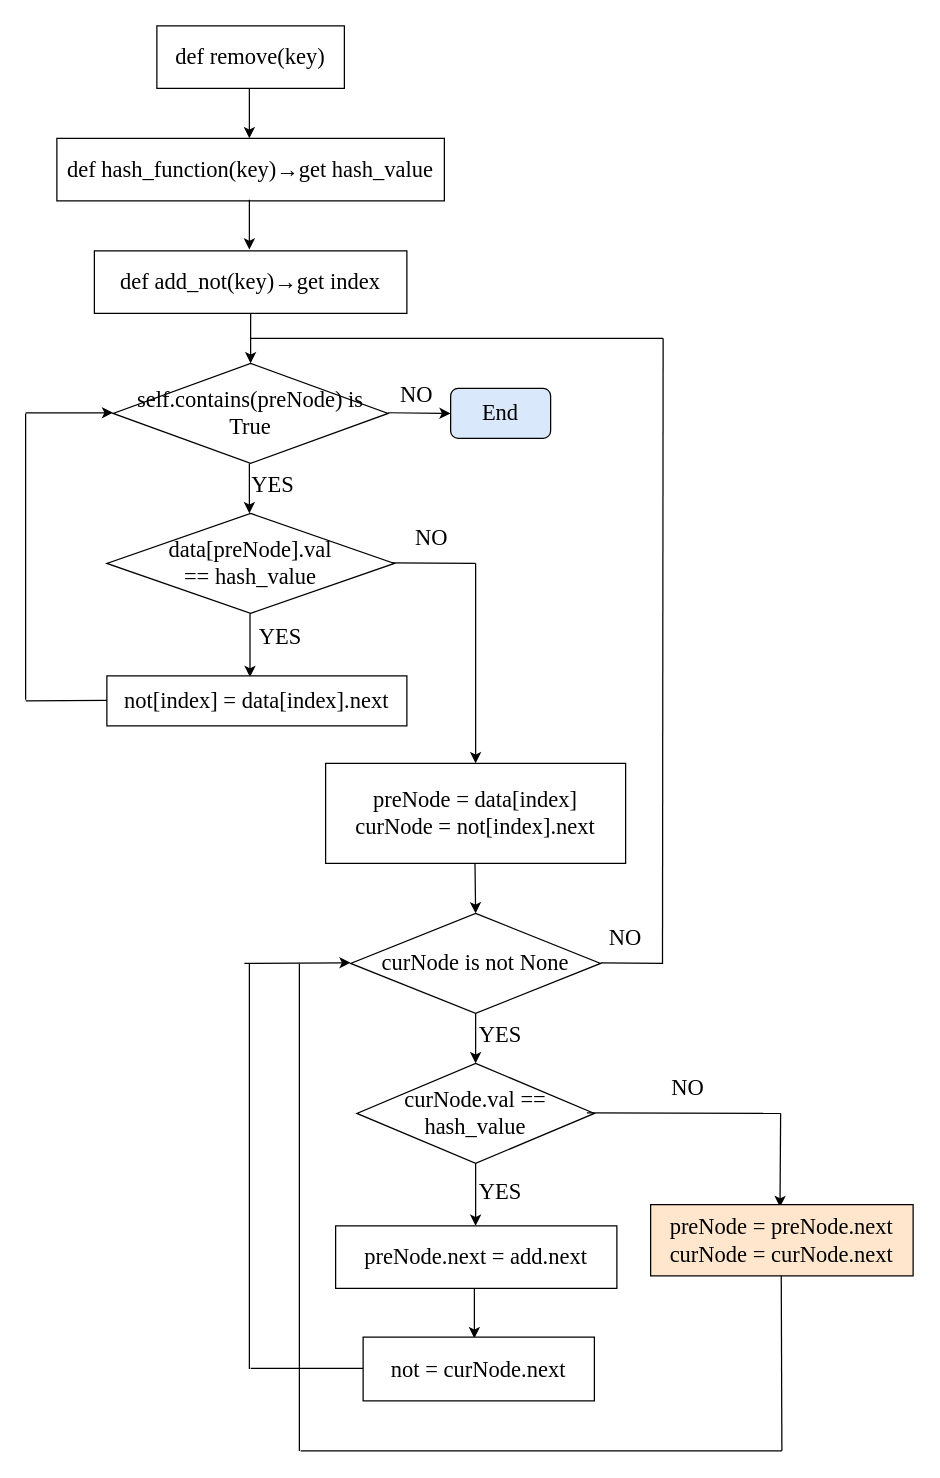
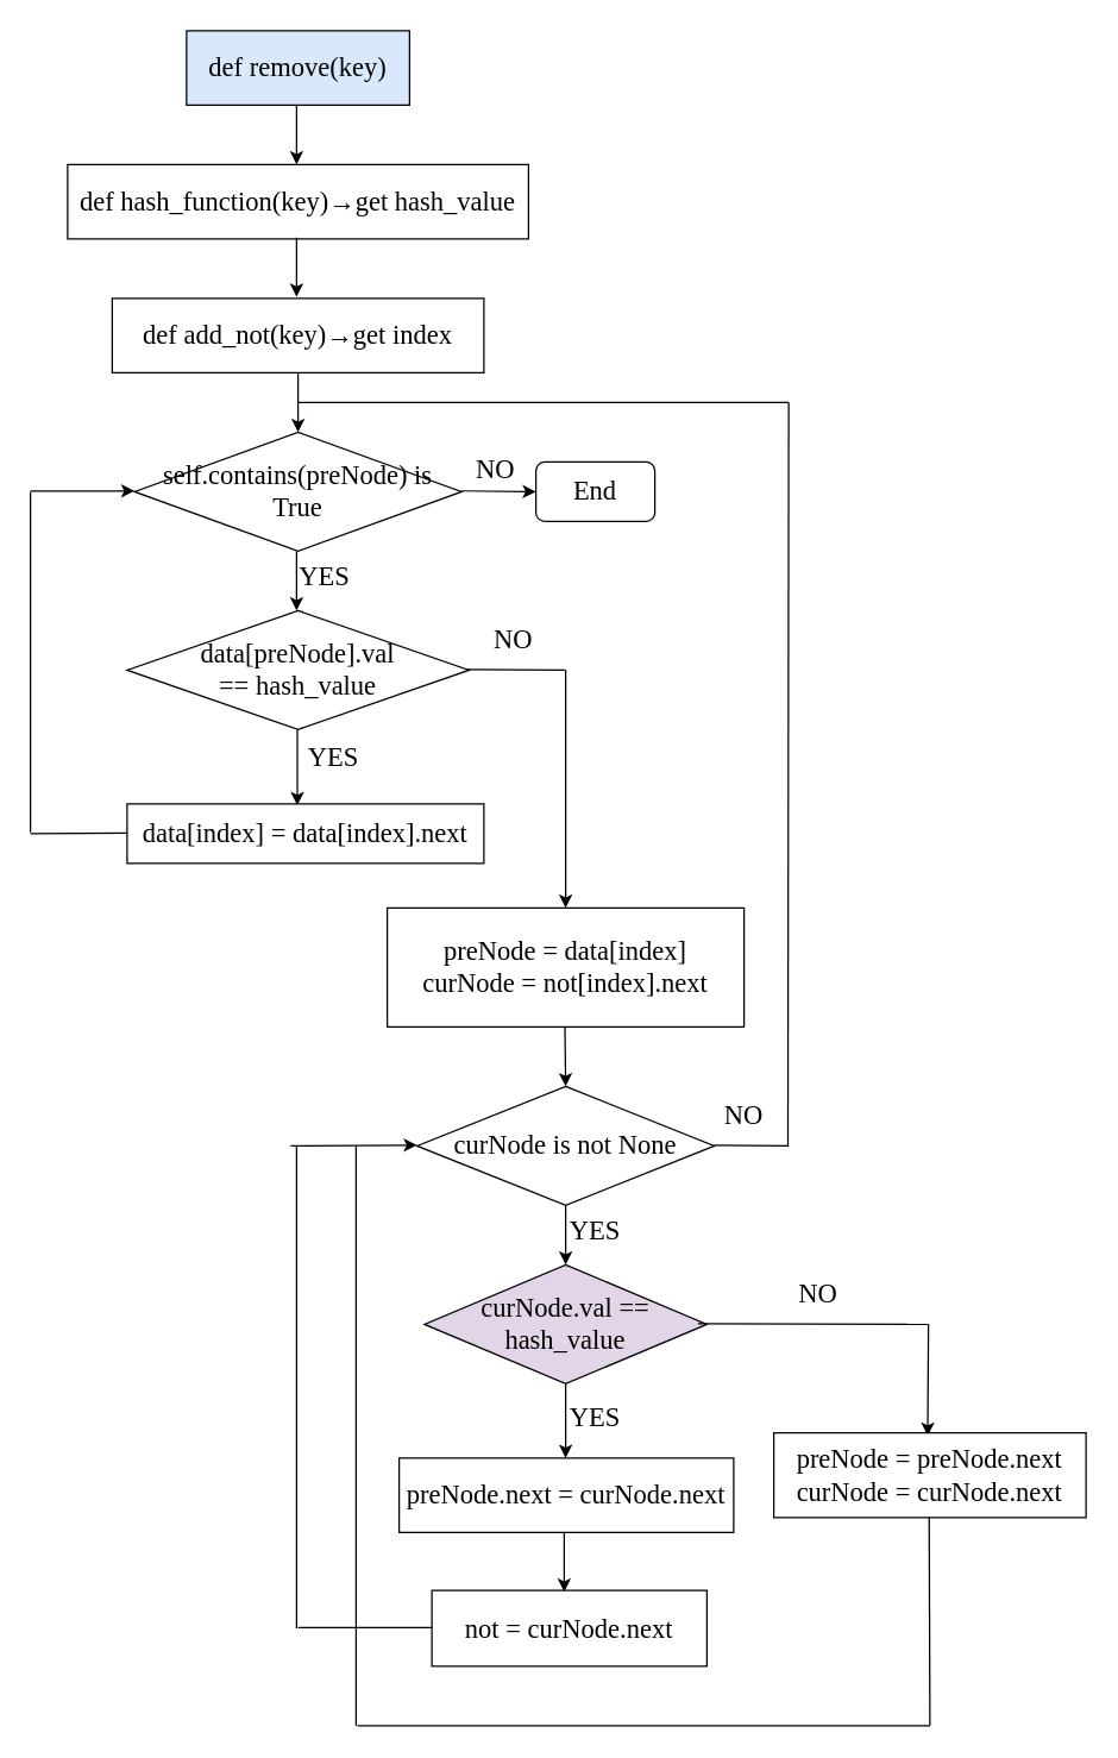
  <mxCell id="0" />
  <mxCell id="1" parent="0" />
- <mxCell id="2" value="&lt;font style=&quot;font-size: 18px&quot; face=&quot;Times New Roman&quot;&gt;def remove(key)&lt;/font&gt;" style="rounded=0;whiteSpace=wrap;html=1;" vertex="1" parent="1"><mxGeometry x="125" y="20" width="150" height="50" as="geometry" /></mxCell>
+ <mxCell id="2" value="&lt;font style=&quot;font-size: 18px&quot; face=&quot;Times New Roman&quot;&gt;def remove(key)&lt;/font&gt;" style="rounded=0;whiteSpace=wrap;html=1;fillColor=#dae8fc;" vertex="1" parent="1"><mxGeometry x="125" y="20" width="150" height="50" as="geometry" /></mxCell>
  <mxCell id="3" value="&lt;font style=&quot;font-size: 18px&quot; face=&quot;Times New Roman&quot;&gt;def hash_function(key)→get hash_value&lt;/font&gt;" style="rounded=0;whiteSpace=wrap;html=1;" vertex="1" parent="1"><mxGeometry x="45" y="110" width="310" height="50" as="geometry" /></mxCell>
  <mxCell id="4" value="&lt;font style=&quot;font-size: 18px&quot; face=&quot;Times New Roman&quot;&gt;def add_not(key)→get index&lt;/font&gt;" style="rounded=0;whiteSpace=wrap;html=1;" vertex="1" parent="1"><mxGeometry x="75" y="200" width="250" height="50" as="geometry" /></mxCell>
  <mxCell id="5" value="" style="endArrow=classic;html=1;" edge="1" parent="1"><mxGeometry width="50" height="50" relative="1" as="geometry"><mxPoint x="199" y="70" as="sourcePoint" /><mxPoint x="199" y="110" as="targetPoint" /></mxGeometry></mxCell>
  <mxCell id="6" value="" style="endArrow=classic;html=1;" edge="1" parent="1"><mxGeometry width="50" height="50" relative="1" as="geometry"><mxPoint x="199" y="159" as="sourcePoint" /><mxPoint x="199" y="199" as="targetPoint" /></mxGeometry></mxCell>
  <mxCell id="7" value="" style="endArrow=classic;html=1;" edge="1" parent="1"><mxGeometry width="50" height="50" relative="1" as="geometry"><mxPoint x="200" y="250" as="sourcePoint" /><mxPoint x="200" y="290" as="targetPoint" /></mxGeometry></mxCell>
  <mxCell id="8" value="&lt;font face=&quot;Times New Roman&quot; style=&quot;font-size: 18px&quot;&gt;self.contains(preNode) is True&lt;/font&gt;" style="rhombus;whiteSpace=wrap;html=1;" vertex="1" parent="1"><mxGeometry x="90" y="290" width="220" height="80" as="geometry" /></mxCell>
  <mxCell id="9" value="" style="endArrow=classic;html=1;" edge="1" parent="1"><mxGeometry width="50" height="50" relative="1" as="geometry"><mxPoint x="199" y="370" as="sourcePoint" /><mxPoint x="199" y="410" as="targetPoint" /></mxGeometry></mxCell>
  <mxCell id="10" value="&lt;font style=&quot;font-size: 18px&quot; face=&quot;Times New Roman&quot;&gt;YES&lt;/font&gt;" style="text;html=1;strokeColor=none;fillColor=none;align=center;verticalAlign=middle;whiteSpace=wrap;rounded=0;" vertex="1" parent="1"><mxGeometry x="203" y="377" width="30" height="20" as="geometry" /></mxCell>
  <mxCell id="11" value="" style="endArrow=classic;html=1;" edge="1" parent="1"><mxGeometry width="50" height="50" relative="1" as="geometry"><mxPoint x="310" y="329.5" as="sourcePoint" /><mxPoint x="360" y="330" as="targetPoint" /></mxGeometry></mxCell>
  <mxCell id="12" value="&lt;font style=&quot;font-size: 18px&quot; face=&quot;Times New Roman&quot;&gt;NO&lt;/font&gt;" style="text;html=1;strokeColor=none;fillColor=none;align=center;verticalAlign=middle;whiteSpace=wrap;rounded=0;" vertex="1" parent="1"><mxGeometry x="313" y="305" width="40" height="20" as="geometry" /></mxCell>
- <mxCell id="13" value="&lt;font style=&quot;font-size: 18px&quot; face=&quot;Times New Roman&quot;&gt;End&lt;/font&gt;" style="rounded=1;whiteSpace=wrap;html=1;fillColor=#dae8fc;" vertex="1" parent="1"><mxGeometry x="360" y="310" width="80" height="40" as="geometry" /></mxCell>
+ <mxCell id="13" value="&lt;font style=&quot;font-size: 18px&quot; face=&quot;Times New Roman&quot;&gt;End&lt;/font&gt;" style="rounded=1;whiteSpace=wrap;html=1;" vertex="1" parent="1"><mxGeometry x="360" y="310" width="80" height="40" as="geometry" /></mxCell>
  <mxCell id="14" value="&lt;font style=&quot;font-size: 18px&quot; face=&quot;Times New Roman&quot;&gt;data[preNode].val &lt;br&gt;== hash_value&lt;/font&gt;" style="rhombus;whiteSpace=wrap;html=1;" vertex="1" parent="1"><mxGeometry x="85" y="410" width="230" height="80" as="geometry" /></mxCell>
  <mxCell id="15" value="" style="endArrow=classic;html=1;" edge="1" parent="1"><mxGeometry width="50" height="50" relative="1" as="geometry"><mxPoint x="199.5" y="490" as="sourcePoint" /><mxPoint x="199.5" y="541" as="targetPoint" /></mxGeometry></mxCell>
  <mxCell id="16" value="&lt;font style=&quot;font-size: 18px&quot; face=&quot;Times New Roman&quot;&gt;YES&lt;/font&gt;" style="text;html=1;strokeColor=none;fillColor=none;align=center;verticalAlign=middle;whiteSpace=wrap;rounded=0;" vertex="1" parent="1"><mxGeometry x="209" y="499" width="30" height="20" as="geometry" /></mxCell>
- <mxCell id="17" value="&lt;font style=&quot;font-size: 18px&quot; face=&quot;Times New Roman&quot;&gt;not[index] = data[index].next&lt;/font&gt;" style="rounded=0;whiteSpace=wrap;html=1;" vertex="1" parent="1"><mxGeometry x="85" y="540" width="240" height="40" as="geometry" /></mxCell>
+ <mxCell id="17" value="&lt;font style=&quot;font-size: 18px&quot; face=&quot;Times New Roman&quot;&gt;data[index] = data[index].next&lt;/font&gt;" style="rounded=0;whiteSpace=wrap;html=1;" vertex="1" parent="1"><mxGeometry x="85" y="540" width="240" height="40" as="geometry" /></mxCell>
  <mxCell id="18" value="" style="endArrow=none;html=1;" edge="1" parent="1"><mxGeometry width="50" height="50" relative="1" as="geometry"><mxPoint x="20" y="560" as="sourcePoint" /><mxPoint x="85" y="559.5" as="targetPoint" /></mxGeometry></mxCell>
  <mxCell id="19" value="" style="endArrow=none;html=1;" edge="1" parent="1"><mxGeometry width="50" height="50" relative="1" as="geometry"><mxPoint x="20" y="559" as="sourcePoint" /><mxPoint x="20" y="330" as="targetPoint" /></mxGeometry></mxCell>
  <mxCell id="20" value="" style="endArrow=classic;html=1;" edge="1" parent="1"><mxGeometry width="50" height="50" relative="1" as="geometry"><mxPoint x="20" y="329.5" as="sourcePoint" /><mxPoint x="90" y="329.5" as="targetPoint" /><Array as="points"><mxPoint x="60" y="329.5" /></Array></mxGeometry></mxCell>
  <mxCell id="21" value="" style="endArrow=none;html=1;" edge="1" parent="1"><mxGeometry width="50" height="50" relative="1" as="geometry"><mxPoint x="313" y="449.5" as="sourcePoint" /><mxPoint x="380" y="450" as="targetPoint" /></mxGeometry></mxCell>
  <mxCell id="22" value="&lt;font style=&quot;font-size: 18px&quot; face=&quot;Times New Roman&quot;&gt;NO&lt;/font&gt;" style="text;html=1;strokeColor=none;fillColor=none;align=center;verticalAlign=middle;whiteSpace=wrap;rounded=0;" vertex="1" parent="1"><mxGeometry x="325" y="420" width="40" height="20" as="geometry" /></mxCell>
  <mxCell id="23" value="" style="endArrow=classic;html=1;" edge="1" parent="1"><mxGeometry width="50" height="50" relative="1" as="geometry"><mxPoint x="380" y="450" as="sourcePoint" /><mxPoint x="380" y="610" as="targetPoint" /></mxGeometry></mxCell>
  <mxCell id="24" value="&lt;font style=&quot;font-size: 18px&quot; face=&quot;Times New Roman&quot;&gt;preNode = data[index]&lt;br&gt;curNode = not[index].next&lt;br&gt;&lt;/font&gt;" style="rounded=0;whiteSpace=wrap;html=1;" vertex="1" parent="1"><mxGeometry x="260" y="610" width="240" height="80" as="geometry" /></mxCell>
  <mxCell id="25" value="" style="endArrow=classic;html=1;" edge="1" parent="1"><mxGeometry width="50" height="50" relative="1" as="geometry"><mxPoint x="379.5" y="690" as="sourcePoint" /><mxPoint x="380" y="730" as="targetPoint" /></mxGeometry></mxCell>
  <mxCell id="26" value="&lt;font style=&quot;font-size: 18px&quot; face=&quot;Times New Roman&quot;&gt;curNode is not None&lt;/font&gt;" style="rhombus;whiteSpace=wrap;html=1;" vertex="1" parent="1"><mxGeometry x="280" y="730" width="200" height="80" as="geometry" /></mxCell>
  <mxCell id="27" value="" style="endArrow=classic;html=1;" edge="1" parent="1"><mxGeometry width="50" height="50" relative="1" as="geometry"><mxPoint x="380" y="810" as="sourcePoint" /><mxPoint x="380" y="850" as="targetPoint" /></mxGeometry></mxCell>
  <mxCell id="28" value="&lt;font style=&quot;font-size: 18px&quot; face=&quot;Times New Roman&quot;&gt;YES&lt;/font&gt;" style="text;html=1;strokeColor=none;fillColor=none;align=center;verticalAlign=middle;whiteSpace=wrap;rounded=0;" vertex="1" parent="1"><mxGeometry x="380" y="817" width="40" height="20" as="geometry" /></mxCell>
- <mxCell id="29" value="&lt;font style=&quot;font-size: 18px&quot; face=&quot;Times New Roman&quot;&gt;curNode.val == hash_value&lt;/font&gt;" style="rhombus;whiteSpace=wrap;html=1;" vertex="1" parent="1"><mxGeometry x="285" y="850" width="190" height="80" as="geometry" /></mxCell>
+ <mxCell id="29" value="&lt;font style=&quot;font-size: 18px&quot; face=&quot;Times New Roman&quot;&gt;curNode.val == hash_value&lt;/font&gt;" style="rhombus;whiteSpace=wrap;html=1;fillColor=#e1d5e7;" vertex="1" parent="1"><mxGeometry x="285" y="850" width="190" height="80" as="geometry" /></mxCell>
  <mxCell id="30" value="" style="endArrow=classic;html=1;" edge="1" parent="1"><mxGeometry width="50" height="50" relative="1" as="geometry"><mxPoint x="380" y="930" as="sourcePoint" /><mxPoint x="380" y="980" as="targetPoint" /></mxGeometry></mxCell>
  <mxCell id="31" value="&lt;font style=&quot;font-size: 18px&quot; face=&quot;Times New Roman&quot;&gt;YES&lt;/font&gt;" style="text;html=1;strokeColor=none;fillColor=none;align=center;verticalAlign=middle;whiteSpace=wrap;rounded=0;" vertex="1" parent="1"><mxGeometry x="380" y="943" width="40" height="20" as="geometry" /></mxCell>
- <mxCell id="32" value="&lt;font style=&quot;font-size: 18px&quot; face=&quot;Times New Roman&quot;&gt;preNode.next = add.next&lt;/font&gt;" style="rounded=0;whiteSpace=wrap;html=1;" vertex="1" parent="1"><mxGeometry x="268" y="980" width="225" height="50" as="geometry" /></mxCell>
+ <mxCell id="32" value="&lt;font style=&quot;font-size: 18px&quot; face=&quot;Times New Roman&quot;&gt;preNode.next = curNode.next&lt;/font&gt;" style="rounded=0;whiteSpace=wrap;html=1;" vertex="1" parent="1"><mxGeometry x="268" y="980" width="225" height="50" as="geometry" /></mxCell>
  <mxCell id="33" value="" style="endArrow=classic;html=1;" edge="1" parent="1"><mxGeometry width="50" height="50" relative="1" as="geometry"><mxPoint x="379" y="1030" as="sourcePoint" /><mxPoint x="379" y="1070" as="targetPoint" /></mxGeometry></mxCell>
  <mxCell id="34" value="&lt;font style=&quot;font-size: 18px&quot; face=&quot;Times New Roman&quot;&gt;not = curNode.next&lt;/font&gt;" style="rounded=0;whiteSpace=wrap;html=1;" vertex="1" parent="1"><mxGeometry x="290" y="1069" width="185" height="51" as="geometry" /></mxCell>
  <mxCell id="35" value="" style="endArrow=none;html=1;" edge="1" parent="1"><mxGeometry width="50" height="50" relative="1" as="geometry"><mxPoint x="200" y="1094" as="sourcePoint" /><mxPoint x="290" y="1094" as="targetPoint" /></mxGeometry></mxCell>
  <mxCell id="36" value="" style="endArrow=none;html=1;" edge="1" parent="1"><mxGeometry width="50" height="50" relative="1" as="geometry"><mxPoint x="199" y="1094.5" as="sourcePoint" /><mxPoint x="199" y="770" as="targetPoint" /></mxGeometry></mxCell>
  <mxCell id="37" value="" style="endArrow=classic;html=1;" edge="1" parent="1"><mxGeometry width="50" height="50" relative="1" as="geometry"><mxPoint x="195" y="770" as="sourcePoint" /><mxPoint x="280" y="769.5" as="targetPoint" /></mxGeometry></mxCell>
  <mxCell id="38" value="" style="endArrow=classic;html=1;" edge="1" parent="1"><mxGeometry width="50" height="50" relative="1" as="geometry"><mxPoint x="624" y="890" as="sourcePoint" /><mxPoint x="623.5" y="965" as="targetPoint" /></mxGeometry></mxCell>
  <mxCell id="39" value="" style="endArrow=none;html=1;" edge="1" parent="1"><mxGeometry width="50" height="50" relative="1" as="geometry"><mxPoint x="469" y="889.5" as="sourcePoint" /><mxPoint x="624" y="890" as="targetPoint" /></mxGeometry></mxCell>
  <mxCell id="40" value="&lt;font style=&quot;font-size: 18px&quot; face=&quot;Times New Roman&quot;&gt;NO&lt;/font&gt;" style="text;html=1;strokeColor=none;fillColor=none;align=center;verticalAlign=middle;whiteSpace=wrap;rounded=0;" vertex="1" parent="1"><mxGeometry x="530" y="860" width="40" height="20" as="geometry" /></mxCell>
- <mxCell id="41" value="&lt;font style=&quot;font-size: 18px&quot; face=&quot;Times New Roman&quot;&gt;preNode = preNode.next&lt;br&gt;curNode = curNode.next&lt;/font&gt;" style="rounded=0;whiteSpace=wrap;html=1;fillColor=#ffe6cc;" vertex="1" parent="1"><mxGeometry x="520" y="963" width="210" height="57" as="geometry" /></mxCell>
+ <mxCell id="41" value="&lt;font style=&quot;font-size: 18px&quot; face=&quot;Times New Roman&quot;&gt;preNode = preNode.next&lt;br&gt;curNode = curNode.next&lt;/font&gt;" style="rounded=0;whiteSpace=wrap;html=1;" vertex="1" parent="1"><mxGeometry x="520" y="963" width="210" height="57" as="geometry" /></mxCell>
  <mxCell id="42" value="" style="endArrow=none;html=1;" edge="1" parent="1"><mxGeometry width="50" height="50" relative="1" as="geometry"><mxPoint x="624.5" y="1020" as="sourcePoint" /><mxPoint x="625" y="1160" as="targetPoint" /></mxGeometry></mxCell>
  <mxCell id="43" value="" style="endArrow=none;html=1;" edge="1" parent="1"><mxGeometry width="50" height="50" relative="1" as="geometry"><mxPoint x="240" y="1160" as="sourcePoint" /><mxPoint x="625" y="1160" as="targetPoint" /></mxGeometry></mxCell>
  <mxCell id="44" value="" style="endArrow=none;html=1;" edge="1" parent="1"><mxGeometry width="50" height="50" relative="1" as="geometry"><mxPoint x="239" y="1160" as="sourcePoint" /><mxPoint x="239" y="770" as="targetPoint" /></mxGeometry></mxCell>
  <mxCell id="45" value="" style="endArrow=none;html=1;" edge="1" parent="1"><mxGeometry width="50" height="50" relative="1" as="geometry"><mxPoint x="480" y="769.5" as="sourcePoint" /><mxPoint x="530" y="770" as="targetPoint" /><Array as="points" /></mxGeometry></mxCell>
  <mxCell id="46" value="&lt;font style=&quot;font-size: 18px&quot; face=&quot;Times New Roman&quot;&gt;NO&lt;/font&gt;" style="text;html=1;strokeColor=none;fillColor=none;align=center;verticalAlign=middle;whiteSpace=wrap;rounded=0;" vertex="1" parent="1"><mxGeometry x="480" y="740" width="40" height="20" as="geometry" /></mxCell>
  <mxCell id="47" value="" style="endArrow=none;html=1;" edge="1" parent="1"><mxGeometry width="50" height="50" relative="1" as="geometry"><mxPoint x="529.5" y="770" as="sourcePoint" /><mxPoint x="530" y="270" as="targetPoint" /></mxGeometry></mxCell>
  <mxCell id="48" value="" style="endArrow=none;html=1;" edge="1" parent="1"><mxGeometry width="50" height="50" relative="1" as="geometry"><mxPoint x="200" y="270" as="sourcePoint" /><mxPoint x="530" y="270" as="targetPoint" /></mxGeometry></mxCell>
